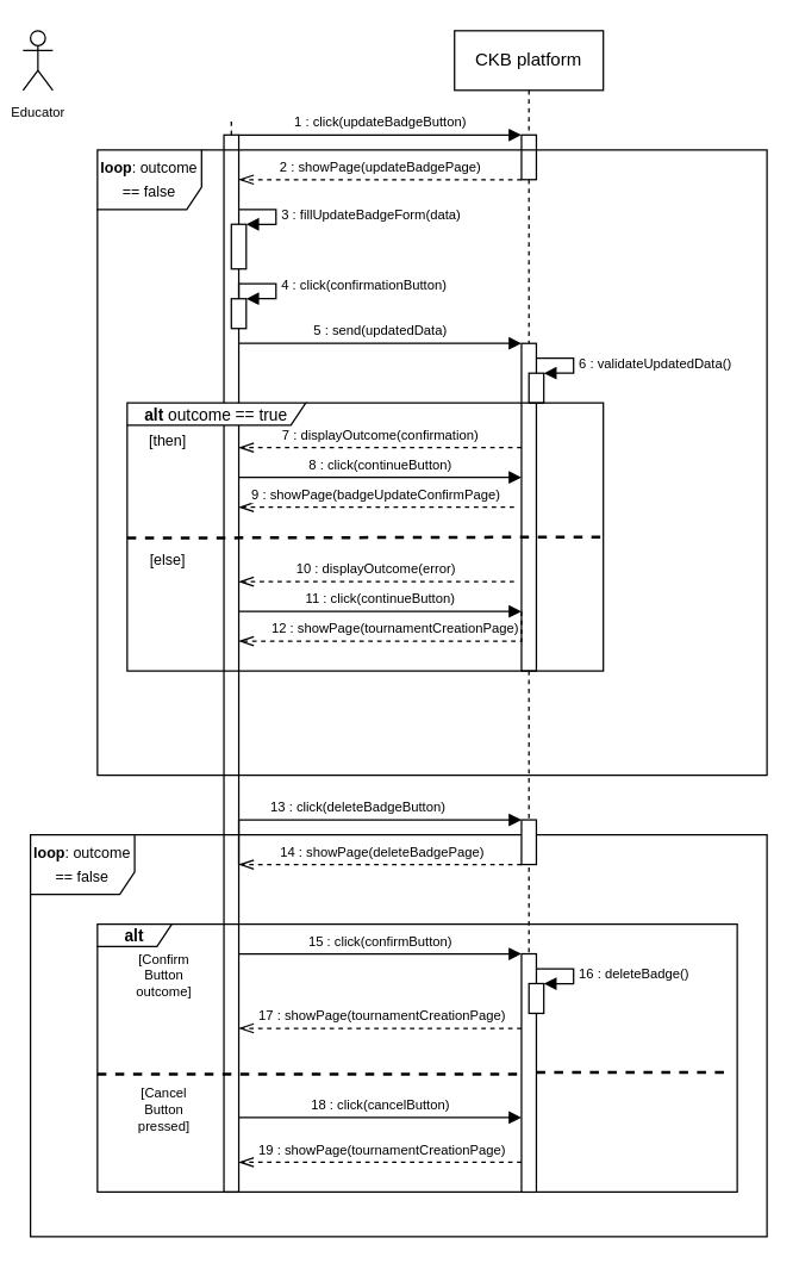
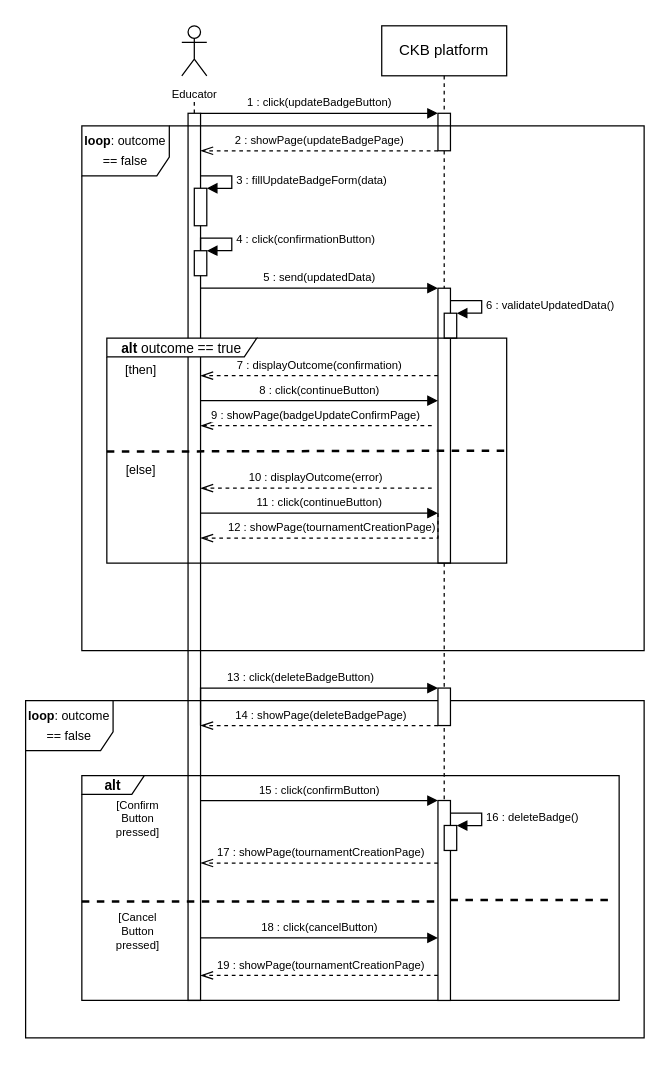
  <mxCell id="0" />
  <mxCell id="1" parent="0" />
  <mxCell id="2" value="CKB platform" style="shape=umlLifeline;perimeter=lifelinePerimeter;whiteSpace=wrap;html=1;container=0;dropTarget=0;collapsible=0;recursiveResize=0;outlineConnect=0;portConstraint=eastwest;newEdgeStyle={&quot;edgeStyle&quot;:&quot;elbowEdgeStyle&quot;,&quot;elbow&quot;:&quot;vertical&quot;,&quot;curved&quot;:0,&quot;rounded&quot;:0};" vertex="1" parent="1"><mxGeometry x="305" y="20" width="100" height="780" as="geometry" /></mxCell>
  <mxCell id="3" value="" style="html=1;points=[];perimeter=orthogonalPerimeter;outlineConnect=0;targetShapes=umlLifeline;portConstraint=eastwest;newEdgeStyle={&quot;edgeStyle&quot;:&quot;elbowEdgeStyle&quot;,&quot;elbow&quot;:&quot;vertical&quot;,&quot;curved&quot;:0,&quot;rounded&quot;:0};" vertex="1" parent="2"><mxGeometry x="45" y="70" width="10" height="30" as="geometry" /></mxCell>
  <mxCell id="4" value="" style="html=1;points=[];perimeter=orthogonalPerimeter;outlineConnect=0;targetShapes=umlLifeline;portConstraint=eastwest;newEdgeStyle={&quot;edgeStyle&quot;:&quot;elbowEdgeStyle&quot;,&quot;elbow&quot;:&quot;vertical&quot;,&quot;curved&quot;:0,&quot;rounded&quot;:0};" vertex="1" parent="2"><mxGeometry x="45" y="210" width="10" height="220" as="geometry" /></mxCell>
  <mxCell id="5" value="" style="html=1;points=[[0,0,0,0,5],[0,1,0,0,-5],[1,0,0,0,5],[1,1,0,0,-5]];perimeter=orthogonalPerimeter;outlineConnect=0;targetShapes=umlLifeline;portConstraint=eastwest;newEdgeStyle={&quot;curved&quot;:0,&quot;rounded&quot;:0};" vertex="1" parent="2"><mxGeometry x="50" y="230" width="10" height="20" as="geometry" /></mxCell>
  <mxCell id="6" value="&lt;font style=&quot;font-size: 9px;&quot;&gt;6 : validate&lt;/font&gt;&lt;font style=&quot;font-size: 9px;&quot;&gt;UpdatedData&lt;/font&gt;&lt;font style=&quot;font-size: 9px;&quot;&gt;()&lt;/font&gt;" style="html=1;align=left;spacingLeft=2;endArrow=block;rounded=0;edgeStyle=orthogonalEdgeStyle;curved=0;rounded=0;" edge="1" parent="2" target="5"><mxGeometry relative="1" as="geometry"><mxPoint x="55" y="220.034" as="sourcePoint" /><Array as="points"><mxPoint x="80" y="220" /><mxPoint x="80" y="230" /></Array><mxPoint x="55.0" y="200" as="targetPoint" /></mxGeometry></mxCell>
- <mxCell id="7" value="&lt;font style=&quot;font-size: 9px;&quot;&gt;Educator&lt;/font&gt;" style="shape=umlActor;verticalLabelPosition=bottom;verticalAlign=top;html=1;outlineConnect=0;" vertex="1" parent="1"><mxGeometry x="15" y="20" width="20" height="40" as="geometry" /></mxCell>
+ <mxCell id="7" value="&lt;font style=&quot;font-size: 9px;&quot;&gt;Educator&lt;/font&gt;" style="shape=umlActor;verticalLabelPosition=bottom;verticalAlign=top;html=1;outlineConnect=0;" vertex="1" parent="1"><mxGeometry x="145" y="20" width="20" height="40" as="geometry" /></mxCell>
  <mxCell id="8" value="" style="endArrow=none;dashed=1;html=1;rounded=0;" edge="1" parent="1" source="10"><mxGeometry width="50" height="50" relative="1" as="geometry"><mxPoint x="155" y="330" as="sourcePoint" /><mxPoint x="155" y="80" as="targetPoint" /></mxGeometry></mxCell>
  <mxCell id="9" value="" style="endArrow=none;dashed=1;html=1;rounded=0;" edge="1" parent="1"><mxGeometry width="50" height="50" relative="1" as="geometry"><mxPoint x="155" y="450" as="sourcePoint" /><mxPoint x="155" y="440" as="targetPoint" /></mxGeometry></mxCell>
  <mxCell id="10" value="" style="html=1;points=[];perimeter=orthogonalPerimeter;outlineConnect=0;targetShapes=umlLifeline;portConstraint=eastwest;newEdgeStyle={&quot;edgeStyle&quot;:&quot;elbowEdgeStyle&quot;,&quot;elbow&quot;:&quot;vertical&quot;,&quot;curved&quot;:0,&quot;rounded&quot;:0};" vertex="1" parent="1"><mxGeometry x="150" y="90" width="10" height="710" as="geometry" /></mxCell>
  <mxCell id="11" value="&lt;font style=&quot;font-size: 9px;&quot;&gt;1 : click(updateBadgeButton)&lt;/font&gt;" style="html=1;verticalAlign=bottom;endArrow=block;edgeStyle=elbowEdgeStyle;elbow=vertical;curved=0;rounded=0;" edge="1" parent="1" source="10" target="3"><mxGeometry relative="1" as="geometry"><mxPoint x="195" y="90" as="sourcePoint" /><Array as="points"><mxPoint x="275" y="90" /></Array><mxPoint x="360" y="90" as="targetPoint" /></mxGeometry></mxCell>
  <mxCell id="12" value="&lt;font style=&quot;font-size: 9px;&quot;&gt;2 : showPage(updateBadgePage)&lt;/font&gt;" style="html=1;verticalAlign=bottom;endArrow=openThin;dashed=1;endSize=8;edgeStyle=elbowEdgeStyle;elbow=vertical;curved=0;rounded=0;endFill=0;" edge="1" parent="1" source="3" target="10"><mxGeometry relative="1" as="geometry"><mxPoint x="195" y="120" as="targetPoint" /><Array as="points"><mxPoint x="250" y="120" /></Array><mxPoint x="325" y="120" as="sourcePoint" /></mxGeometry></mxCell>
  <mxCell id="13" value="" style="html=1;points=[[0,0,0,0,5],[0,1,0,0,-5],[1,0,0,0,5],[1,1,0,0,-5]];perimeter=orthogonalPerimeter;outlineConnect=0;targetShapes=umlLifeline;portConstraint=eastwest;newEdgeStyle={&quot;curved&quot;:0,&quot;rounded&quot;:0};" vertex="1" parent="1"><mxGeometry x="155" y="150" width="10" height="30" as="geometry" /></mxCell>
  <mxCell id="14" value="&lt;font style=&quot;font-size: 9px;&quot;&gt;5 : send(updatedData)&lt;/font&gt;" style="html=1;verticalAlign=bottom;endArrow=block;edgeStyle=elbowEdgeStyle;elbow=vertical;curved=0;rounded=0;" edge="1" parent="1"><mxGeometry relative="1" as="geometry"><mxPoint x="160" y="230" as="sourcePoint" /><Array as="points"><mxPoint x="275" y="230" /></Array><mxPoint x="350" y="230" as="targetPoint" /></mxGeometry></mxCell>
  <mxCell id="15" value="&lt;font style=&quot;font-size: 9px;&quot;&gt;7 : displayOutcome(confirmation)&lt;/font&gt;" style="html=1;verticalAlign=bottom;endArrow=openThin;dashed=1;endSize=8;edgeStyle=elbowEdgeStyle;elbow=vertical;curved=0;rounded=0;endFill=0;" edge="1" parent="1"><mxGeometry relative="1" as="geometry"><mxPoint x="160" y="300" as="targetPoint" /><Array as="points"><mxPoint x="255" y="300" /></Array><mxPoint x="350" y="300" as="sourcePoint" /></mxGeometry></mxCell>
  <mxCell id="16" value="&lt;b&gt;alt &lt;/b&gt;outcome == true" style="shape=umlFrame;whiteSpace=wrap;html=1;pointerEvents=0;width=120;height=15;fontSize=11;" vertex="1" parent="1"><mxGeometry x="85" y="270" width="320" height="180" as="geometry" /></mxCell>
  <mxCell id="17" value="[then]" style="text;html=1;strokeColor=none;fillColor=none;align=center;verticalAlign=middle;whiteSpace=wrap;rounded=0;fontSize=10;" vertex="1" parent="1"><mxGeometry x="95" y="290" width="35" height="10" as="geometry" /></mxCell>
  <mxCell id="18" value="" style="endArrow=none;dashed=1;html=1;rounded=0;exitX=0.001;exitY=0.409;exitDx=0;exitDy=0;exitPerimeter=0;strokeWidth=2;" edge="1" parent="1"><mxGeometry width="50" height="50" relative="1" as="geometry"><mxPoint x="85" y="360.75" as="sourcePoint" /><mxPoint x="405" y="360" as="targetPoint" /></mxGeometry></mxCell>
  <mxCell id="19" value="[else]" style="text;html=1;strokeColor=none;fillColor=none;align=center;verticalAlign=middle;whiteSpace=wrap;rounded=0;fontSize=10;" vertex="1" parent="1"><mxGeometry x="95" y="370" width="35" height="10" as="geometry" /></mxCell>
  <mxCell id="20" value="&lt;font style=&quot;font-size: 9px;&quot;&gt;10 : displayOutcome(error)&lt;/font&gt;" style="html=1;verticalAlign=bottom;endArrow=openThin;dashed=1;endSize=8;edgeStyle=elbowEdgeStyle;elbow=vertical;curved=0;rounded=0;endFill=0;" edge="1" parent="1"><mxGeometry relative="1" as="geometry"><mxPoint x="160" y="390" as="targetPoint" /><Array as="points"><mxPoint x="255" y="390" /></Array><mxPoint x="345" y="390" as="sourcePoint" /></mxGeometry></mxCell>
  <mxCell id="21" value="&lt;font style=&quot;font-size: 9px;&quot;&gt;3 : fillUpdateBadgeForm(data)&lt;/font&gt;" style="html=1;align=left;spacingLeft=2;endArrow=block;rounded=0;edgeStyle=orthogonalEdgeStyle;curved=0;rounded=0;" edge="1" parent="1" source="10" target="13"><mxGeometry relative="1" as="geometry"><mxPoint x="165" y="140" as="sourcePoint" /><Array as="points"><mxPoint x="185" y="140" /><mxPoint x="185" y="150" /></Array><mxPoint x="170" y="170" as="targetPoint" /></mxGeometry></mxCell>
  <mxCell id="22" value="&lt;p style=&quot;line-height: 120%;&quot;&gt;&lt;font style=&quot;font-size: 10px;&quot;&gt;&lt;b&gt;loop&lt;/b&gt;: outcome == false&lt;/font&gt;&lt;/p&gt;" style="shape=umlFrame;whiteSpace=wrap;html=1;pointerEvents=0;width=70;height=40;verticalAlign=middle;horizontal=1;labelPosition=center;verticalLabelPosition=middle;align=center;" vertex="1" parent="1"><mxGeometry x="65" y="100" width="450" height="420" as="geometry" /></mxCell>
  <mxCell id="23" value="" style="html=1;points=[[0,0,0,0,5],[0,1,0,0,-5],[1,0,0,0,5],[1,1,0,0,-5]];perimeter=orthogonalPerimeter;outlineConnect=0;targetShapes=umlLifeline;portConstraint=eastwest;newEdgeStyle={&quot;curved&quot;:0,&quot;rounded&quot;:0};" vertex="1" parent="1"><mxGeometry x="155" y="200" width="10" height="20" as="geometry" /></mxCell>
  <mxCell id="24" value="&lt;font style=&quot;font-size: 9px;&quot;&gt;4 : click(confirmationButton)&lt;/font&gt;" style="html=1;align=left;spacingLeft=2;endArrow=block;rounded=0;edgeStyle=orthogonalEdgeStyle;curved=0;rounded=0;" edge="1" parent="1" target="23" source="23"><mxGeometry x="0.076" relative="1" as="geometry"><mxPoint x="160" y="240" as="sourcePoint" /><Array as="points"><mxPoint x="160" y="190" /><mxPoint x="185" y="190" /><mxPoint x="185" y="200" /></Array><mxPoint x="170" y="270" as="targetPoint" /><mxPoint as="offset" /></mxGeometry></mxCell>
  <mxCell id="25" value="&lt;font style=&quot;font-size: 9px;&quot;&gt;8 : click(continueButton)&lt;/font&gt;" style="html=1;verticalAlign=bottom;endArrow=block;edgeStyle=elbowEdgeStyle;elbow=vertical;curved=0;rounded=0;" edge="1" parent="1" target="4"><mxGeometry relative="1" as="geometry"><mxPoint x="160" y="320" as="sourcePoint" /><Array as="points"><mxPoint x="275" y="320" /></Array><mxPoint x="345" y="320" as="targetPoint" /></mxGeometry></mxCell>
  <mxCell id="26" value="&lt;font style=&quot;font-size: 9px;&quot;&gt;9 : showPage(badgeUpdateConfirmPage)&lt;/font&gt;" style="html=1;verticalAlign=bottom;endArrow=openThin;dashed=1;endSize=8;edgeStyle=elbowEdgeStyle;elbow=vertical;curved=0;rounded=0;endFill=0;" edge="1" parent="1"><mxGeometry relative="1" as="geometry"><mxPoint x="160" y="340" as="targetPoint" /><Array as="points"><mxPoint x="255" y="340" /></Array><mxPoint x="345" y="340" as="sourcePoint" /></mxGeometry></mxCell>
  <mxCell id="27" value="&lt;font style=&quot;font-size: 9px;&quot;&gt;11 : click(continueButton)&lt;/font&gt;" style="html=1;verticalAlign=bottom;endArrow=block;edgeStyle=elbowEdgeStyle;elbow=vertical;curved=0;rounded=0;" edge="1" parent="1"><mxGeometry relative="1" as="geometry"><mxPoint x="160" y="410" as="sourcePoint" /><Array as="points"><mxPoint x="275" y="410" /></Array><mxPoint x="350" y="410" as="targetPoint" /></mxGeometry></mxCell>
  <mxCell id="28" value="&lt;font style=&quot;font-size: 9px;&quot;&gt;12 : showPage(tournamentCreationPage)&lt;/font&gt;" style="html=1;verticalAlign=bottom;endArrow=openThin;dashed=1;endSize=8;edgeStyle=elbowEdgeStyle;elbow=vertical;curved=0;rounded=0;endFill=0;" edge="1" parent="1"><mxGeometry relative="1" as="geometry"><mxPoint x="160" y="430" as="targetPoint" /><Array as="points"><mxPoint x="255" y="430" /></Array><mxPoint x="350" y="410" as="sourcePoint" /></mxGeometry></mxCell>
  <mxCell id="29" value="&lt;p style=&quot;line-height: 120%;&quot;&gt;&lt;font style=&quot;font-size: 10px;&quot;&gt;&lt;b&gt;loop&lt;/b&gt;: outcome == false&lt;/font&gt;&lt;/p&gt;" style="shape=umlFrame;whiteSpace=wrap;html=1;pointerEvents=0;width=70;height=40;verticalAlign=middle;horizontal=1;labelPosition=center;verticalLabelPosition=middle;align=center;" vertex="1" parent="1"><mxGeometry x="20" y="560" width="495" height="270" as="geometry" /></mxCell>
  <mxCell id="30" value="&lt;font style=&quot;font-size: 9px;&quot;&gt;13 : click(deleteBadgeButton)&lt;/font&gt;" style="html=1;verticalAlign=bottom;endArrow=block;edgeStyle=elbowEdgeStyle;elbow=vertical;curved=0;rounded=0;" edge="1" parent="1" target="31"><mxGeometry relative="1" as="geometry"><mxPoint x="160" y="580" as="sourcePoint" /><Array as="points"><mxPoint x="275" y="550" /></Array><mxPoint x="350" y="580" as="targetPoint" /></mxGeometry></mxCell>
  <mxCell id="31" value="" style="html=1;points=[];perimeter=orthogonalPerimeter;outlineConnect=0;targetShapes=umlLifeline;portConstraint=eastwest;newEdgeStyle={&quot;edgeStyle&quot;:&quot;elbowEdgeStyle&quot;,&quot;elbow&quot;:&quot;vertical&quot;,&quot;curved&quot;:0,&quot;rounded&quot;:0};" vertex="1" parent="1"><mxGeometry x="350" y="550" width="10" height="30" as="geometry" /></mxCell>
  <mxCell id="32" value="&lt;b&gt;alt &lt;/b&gt;" style="shape=umlFrame;whiteSpace=wrap;html=1;pointerEvents=0;width=50;height=15;fontSize=11;" vertex="1" parent="1"><mxGeometry x="65" y="620" width="430" height="180" as="geometry" /></mxCell>
- <mxCell id="33" value="&lt;div style=&quot;font-size: 9px;&quot;&gt;&lt;font style=&quot;font-size: 9px;&quot;&gt;[Confirm&lt;/font&gt;&lt;/div&gt;&lt;div style=&quot;font-size: 9px;&quot;&gt;&lt;font style=&quot;font-size: 9px;&quot;&gt;Button&lt;br&gt;outcome]&lt;/font&gt;&lt;/div&gt;" style="text;html=1;strokeColor=none;fillColor=none;align=center;verticalAlign=middle;whiteSpace=wrap;rounded=0;fontSize=10;" vertex="1" parent="1"><mxGeometry x="85" y="650" width="50" height="10" as="geometry" /></mxCell>
+ <mxCell id="33" value="&lt;div style=&quot;font-size: 9px;&quot;&gt;&lt;font style=&quot;font-size: 9px;&quot;&gt;[Confirm&lt;/font&gt;&lt;/div&gt;&lt;div style=&quot;font-size: 9px;&quot;&gt;&lt;font style=&quot;font-size: 9px;&quot;&gt;Button&lt;br&gt;pressed]&lt;/font&gt;&lt;/div&gt;" style="text;html=1;strokeColor=none;fillColor=none;align=center;verticalAlign=middle;whiteSpace=wrap;rounded=0;fontSize=10;" vertex="1" parent="1"><mxGeometry x="85" y="650" width="50" height="10" as="geometry" /></mxCell>
  <mxCell id="34" value="" style="endArrow=none;dashed=1;html=1;rounded=0;strokeWidth=2;entryX=0.991;entryY=0.553;entryDx=0;entryDy=0;entryPerimeter=0;" edge="1" parent="1" source="39" target="32"><mxGeometry width="50" height="50" relative="1" as="geometry"><mxPoint x="65" y="720.75" as="sourcePoint" /><mxPoint x="385" y="720" as="targetPoint" /></mxGeometry></mxCell>
  <mxCell id="35" value="&lt;div style=&quot;font-size: 9px;&quot;&gt;&lt;font style=&quot;font-size: 9px;&quot;&gt;[Cancel&lt;/font&gt;&lt;/div&gt;&lt;div style=&quot;font-size: 9px;&quot;&gt;&lt;font style=&quot;font-size: 9px;&quot;&gt;Button&lt;br&gt;pressed]&lt;/font&gt;&lt;/div&gt;" style="text;html=1;strokeColor=none;fillColor=none;align=center;verticalAlign=middle;whiteSpace=wrap;rounded=0;fontSize=10;" vertex="1" parent="1"><mxGeometry x="85" y="740" width="50" height="10" as="geometry" /></mxCell>
  <mxCell id="36" value="&lt;font style=&quot;font-size: 9px;&quot;&gt;&amp;nbsp;&lt;/font&gt;&lt;font style=&quot;font-size: 9px;&quot;&gt;14&lt;/font&gt;&lt;font style=&quot;font-size: 9px;&quot;&gt; : showPage(deleteBadgePage)&lt;/font&gt;" style="html=1;verticalAlign=bottom;endArrow=openThin;dashed=1;endSize=8;edgeStyle=elbowEdgeStyle;elbow=vertical;curved=0;rounded=0;endFill=0;" edge="1" parent="1"><mxGeometry relative="1" as="geometry"><mxPoint x="160" y="580" as="targetPoint" /><Array as="points"><mxPoint x="250" y="580" /></Array><mxPoint x="350" y="580" as="sourcePoint" /></mxGeometry></mxCell>
  <mxCell id="37" value="&lt;font style=&quot;font-size: 9px;&quot;&gt;15 : click(confirmButton)&lt;/font&gt;" style="html=1;verticalAlign=bottom;endArrow=block;edgeStyle=elbowEdgeStyle;elbow=vertical;curved=0;rounded=0;" edge="1" parent="1"><mxGeometry relative="1" as="geometry"><mxPoint x="160" y="640" as="sourcePoint" /><Array as="points"><mxPoint x="275" y="640" /></Array><mxPoint x="350" y="640" as="targetPoint" /></mxGeometry></mxCell>
  <mxCell id="38" value="" style="endArrow=none;dashed=1;html=1;rounded=0;exitX=0.001;exitY=0.409;exitDx=0;exitDy=0;exitPerimeter=0;strokeWidth=2;" edge="1" parent="1" target="39"><mxGeometry width="50" height="50" relative="1" as="geometry"><mxPoint x="65" y="720.75" as="sourcePoint" /><mxPoint x="385" y="720" as="targetPoint" /></mxGeometry></mxCell>
  <mxCell id="39" value="" style="html=1;points=[];perimeter=orthogonalPerimeter;outlineConnect=0;targetShapes=umlLifeline;portConstraint=eastwest;newEdgeStyle={&quot;edgeStyle&quot;:&quot;elbowEdgeStyle&quot;,&quot;elbow&quot;:&quot;vertical&quot;,&quot;curved&quot;:0,&quot;rounded&quot;:0};" vertex="1" parent="1"><mxGeometry x="350" y="640" width="10" height="160" as="geometry" /></mxCell>
  <mxCell id="40" value="" style="html=1;points=[[0,0,0,0,5],[0,1,0,0,-5],[1,0,0,0,5],[1,1,0,0,-5]];perimeter=orthogonalPerimeter;outlineConnect=0;targetShapes=umlLifeline;portConstraint=eastwest;newEdgeStyle={&quot;curved&quot;:0,&quot;rounded&quot;:0};" vertex="1" parent="1"><mxGeometry x="355" y="659.97" width="10" height="20" as="geometry" /></mxCell>
  <mxCell id="41" value="&lt;font style=&quot;font-size: 9px;&quot;&gt;16 : deleteBadge&lt;/font&gt;&lt;font style=&quot;font-size: 9px;&quot;&gt;()&lt;/font&gt;" style="html=1;align=left;spacingLeft=2;endArrow=block;rounded=0;edgeStyle=orthogonalEdgeStyle;curved=0;rounded=0;" edge="1" parent="1" target="40"><mxGeometry relative="1" as="geometry"><mxPoint x="360" y="650.004" as="sourcePoint" /><Array as="points"><mxPoint x="385" y="650" /><mxPoint x="385" y="660" /></Array><mxPoint x="360" y="629.97" as="targetPoint" /></mxGeometry></mxCell>
  <mxCell id="42" value="&lt;font style=&quot;font-size: 9px;&quot;&gt;&amp;nbsp;&lt;/font&gt;&lt;font style=&quot;font-size: 9px;&quot;&gt;17&lt;/font&gt;&lt;font style=&quot;font-size: 9px;&quot;&gt; : showPage(tournamentCreationPage)&lt;/font&gt;" style="html=1;verticalAlign=bottom;endArrow=openThin;dashed=1;endSize=8;edgeStyle=elbowEdgeStyle;elbow=vertical;curved=0;rounded=0;endFill=0;" edge="1" parent="1"><mxGeometry relative="1" as="geometry"><mxPoint x="160" y="690" as="targetPoint" /><Array as="points"><mxPoint x="250" y="690" /></Array><mxPoint x="350" y="690" as="sourcePoint" /></mxGeometry></mxCell>
  <mxCell id="43" value="&lt;font style=&quot;font-size: 9px;&quot;&gt;18 : click(cancelButton)&lt;/font&gt;" style="html=1;verticalAlign=bottom;endArrow=block;edgeStyle=elbowEdgeStyle;elbow=vertical;curved=0;rounded=0;" edge="1" parent="1"><mxGeometry relative="1" as="geometry"><mxPoint x="160" y="750" as="sourcePoint" /><Array as="points"><mxPoint x="275" y="750" /></Array><mxPoint x="350" y="750" as="targetPoint" /></mxGeometry></mxCell>
  <mxCell id="44" value="&lt;font style=&quot;font-size: 9px;&quot;&gt;&amp;nbsp;&lt;/font&gt;&lt;font style=&quot;font-size: 9px;&quot;&gt;19&lt;/font&gt;&lt;font style=&quot;font-size: 9px;&quot;&gt; : showPage(tournamentCreationPage)&lt;/font&gt;" style="html=1;verticalAlign=bottom;endArrow=openThin;dashed=1;endSize=8;edgeStyle=elbowEdgeStyle;elbow=vertical;curved=0;rounded=0;endFill=0;" edge="1" parent="1"><mxGeometry relative="1" as="geometry"><mxPoint x="160" y="780" as="targetPoint" /><Array as="points"><mxPoint x="250" y="780" /></Array><mxPoint x="350" y="780" as="sourcePoint" /></mxGeometry></mxCell>
